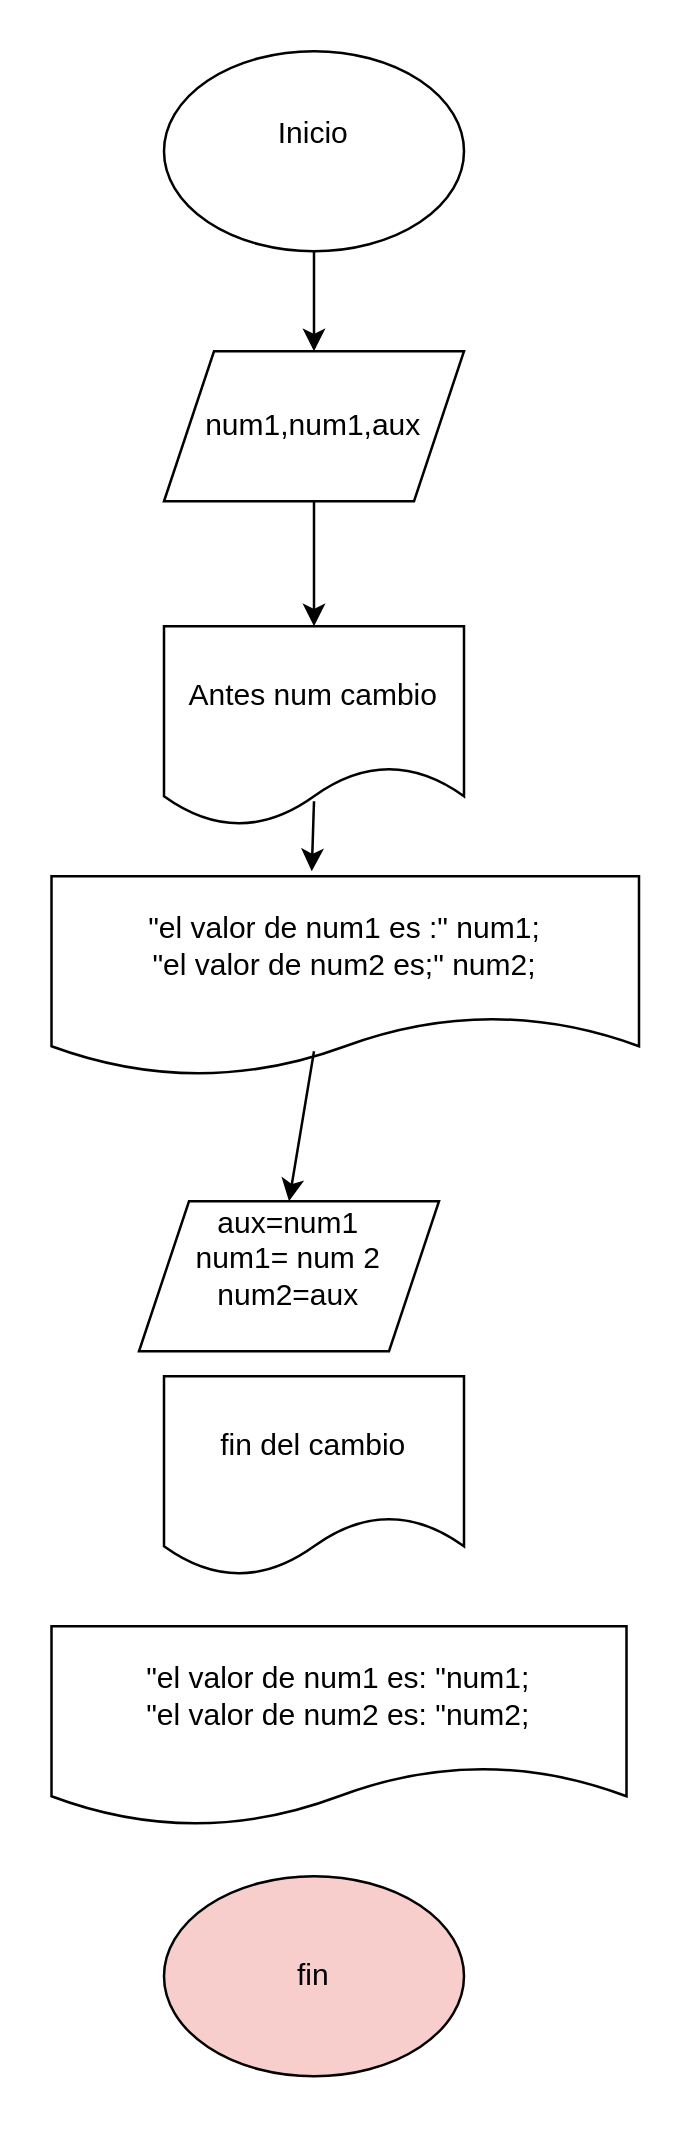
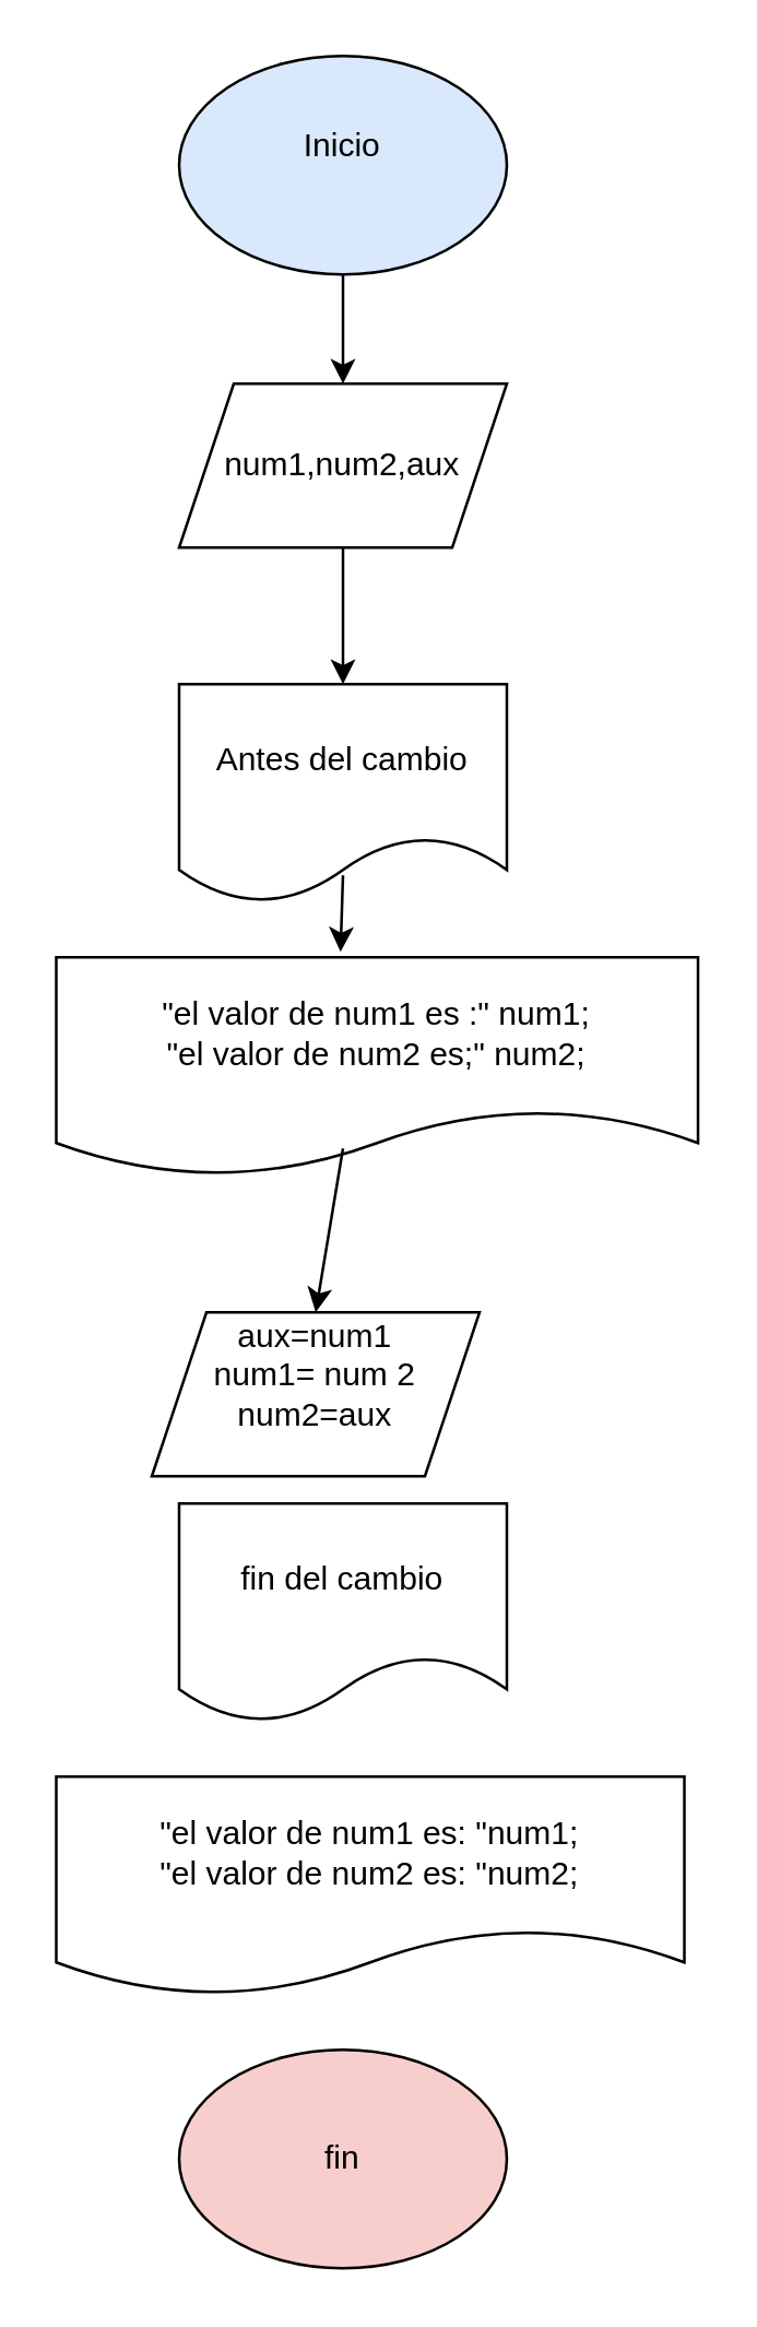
  <mxCell id="0" />
  <mxCell id="1" parent="0" />
- <mxCell id="2" value="Inicio&lt;div&gt;&lt;br&gt;&lt;/div&gt;" style="ellipse;whiteSpace=wrap;html=1;" vertex="1" parent="1"><mxGeometry x="65" y="20" width="120" height="80" as="geometry" /></mxCell>
+ <mxCell id="2" value="Inicio&lt;div&gt;&lt;br&gt;&lt;/div&gt;" style="ellipse;whiteSpace=wrap;html=1;fillColor=#dae8fc;" vertex="1" parent="1"><mxGeometry x="65" y="20" width="120" height="80" as="geometry" /></mxCell>
  <mxCell id="3" value="" style="endArrow=classic;html=1;rounded=0;" edge="1" parent="1"><mxGeometry width="50" height="50" relative="1" as="geometry"><mxPoint x="125" y="100" as="sourcePoint" /><mxPoint x="125" y="140" as="targetPoint" /></mxGeometry></mxCell>
- <mxCell id="4" value="num1,num1,aux" style="shape=parallelogram;perimeter=parallelogramPerimeter;whiteSpace=wrap;html=1;fixedSize=1;" vertex="1" parent="1"><mxGeometry x="65" y="140" width="120" height="60" as="geometry" /></mxCell>
+ <mxCell id="4" value="num1,num2,aux" style="shape=parallelogram;perimeter=parallelogramPerimeter;whiteSpace=wrap;html=1;fixedSize=1;" vertex="1" parent="1"><mxGeometry x="65" y="140" width="120" height="60" as="geometry" /></mxCell>
  <mxCell id="5" style="edgeStyle=orthogonalEdgeStyle;rounded=0;orthogonalLoop=1;jettySize=auto;html=1;exitX=0.5;exitY=1;exitDx=0;exitDy=0;" edge="1" parent="1" source="4" target="4"><mxGeometry relative="1" as="geometry" /></mxCell>
- <mxCell id="6" value="Antes num cambio" style="shape=document;whiteSpace=wrap;html=1;boundedLbl=1;" vertex="1" parent="1"><mxGeometry x="65" y="250" width="120" height="80" as="geometry" /></mxCell>
+ <mxCell id="6" value="Antes del cambio" style="shape=document;whiteSpace=wrap;html=1;boundedLbl=1;" vertex="1" parent="1"><mxGeometry x="65" y="250" width="120" height="80" as="geometry" /></mxCell>
  <mxCell id="7" value="" style="endArrow=classic;html=1;rounded=0;exitX=0.5;exitY=1;exitDx=0;exitDy=0;" edge="1" parent="1" source="4"><mxGeometry width="50" height="50" relative="1" as="geometry"><mxPoint x="125" y="210" as="sourcePoint" /><mxPoint x="125" y="250" as="targetPoint" /></mxGeometry></mxCell>
  <mxCell id="8" value="&quot;el valor de num1 es :&quot; num1;&lt;div&gt;&quot;el valor de num2 es;&quot; num2;&lt;/div&gt;" style="shape=document;whiteSpace=wrap;html=1;boundedLbl=1;" vertex="1" parent="1"><mxGeometry x="20" y="350" width="235" height="80" as="geometry" /></mxCell>
  <mxCell id="9" value="" style="endArrow=classic;html=1;rounded=0;entryX=0.443;entryY=-0.025;entryDx=0;entryDy=0;entryPerimeter=0;" edge="1" parent="1" target="8"><mxGeometry width="50" height="50" relative="1" as="geometry"><mxPoint x="125" y="320" as="sourcePoint" /><mxPoint x="175" y="270" as="targetPoint" /></mxGeometry></mxCell>
  <mxCell id="10" value="aux=num1&lt;div&gt;num1= num 2&lt;/div&gt;&lt;div&gt;num2=aux&lt;/div&gt;&lt;div&gt;&lt;br&gt;&lt;/div&gt;" style="shape=parallelogram;perimeter=parallelogramPerimeter;whiteSpace=wrap;html=1;fixedSize=1;" vertex="1" parent="1"><mxGeometry x="55" y="480" width="120" height="60" as="geometry" /></mxCell>
  <mxCell id="11" value="" style="endArrow=classic;html=1;rounded=0;entryX=0.5;entryY=0;entryDx=0;entryDy=0;" edge="1" parent="1" target="10"><mxGeometry width="50" height="50" relative="1" as="geometry"><mxPoint x="125" y="420" as="sourcePoint" /><mxPoint x="175" y="370" as="targetPoint" /></mxGeometry></mxCell>
  <mxCell id="12" value="fin del cambio" style="shape=document;whiteSpace=wrap;html=1;boundedLbl=1;" vertex="1" parent="1"><mxGeometry x="65" y="550" width="120" height="80" as="geometry" /></mxCell>
  <mxCell id="13" value="&quot;el valor de num1 es: &quot;num1;&lt;div&gt;&quot;el valor de num2 es: &quot;num2;&lt;/div&gt;" style="shape=document;whiteSpace=wrap;html=1;boundedLbl=1;" vertex="1" parent="1"><mxGeometry x="20" y="650" width="230" height="80" as="geometry" /></mxCell>
  <mxCell id="14" value="&lt;div&gt;fin&lt;/div&gt;" style="ellipse;whiteSpace=wrap;html=1;fillColor=#f8cecc;" vertex="1" parent="1"><mxGeometry x="65" y="750" width="120" height="80" as="geometry" /></mxCell>
